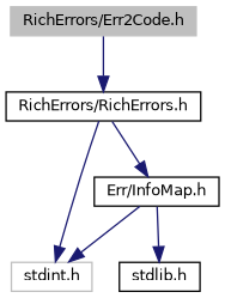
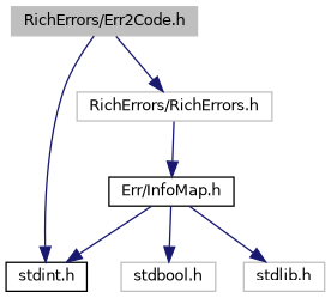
  digraph {
    node [color=grey75 fillcolor=white fontname=Helvetica fontsize=10 shape=record style=filled]
    edge [color=midnightblue fontname=Helvetica fontsize=10 labelfontname=Helvetica labelfontsize=10 style=solid]
    n1 [fillcolor=grey75 fontcolor=black height=0.2 label="RichErrors/Err2Code.h" width=0.4]
-   n2 [color=black height=0.2 label="RichErrors/RichErrors.h" width=0.4]
+   n2 [height=0.2 label="RichErrors/RichErrors.h" width=0.4]
    n3 [color=black height=0.2 label="Err/InfoMap.h" width=0.4]
-   n4 [height=0.2 label="stdint.h" width=0.4]
-   n6 [color=black height=0.2 label="stdlib.h" width=0.4]
+   n4 [color=black height=0.2 label="stdint.h" width=0.4]
+   n5 [height=0.2 label="stdbool.h" width=0.4]
+   n6 [height=0.2 label="stdlib.h" width=0.4]
    n1 -> n2
    n2 -> n3
-   n2 -> n4
+   n1 -> n4
    n3 -> n4
+   n3 -> n5
    n3 -> n6
  }
